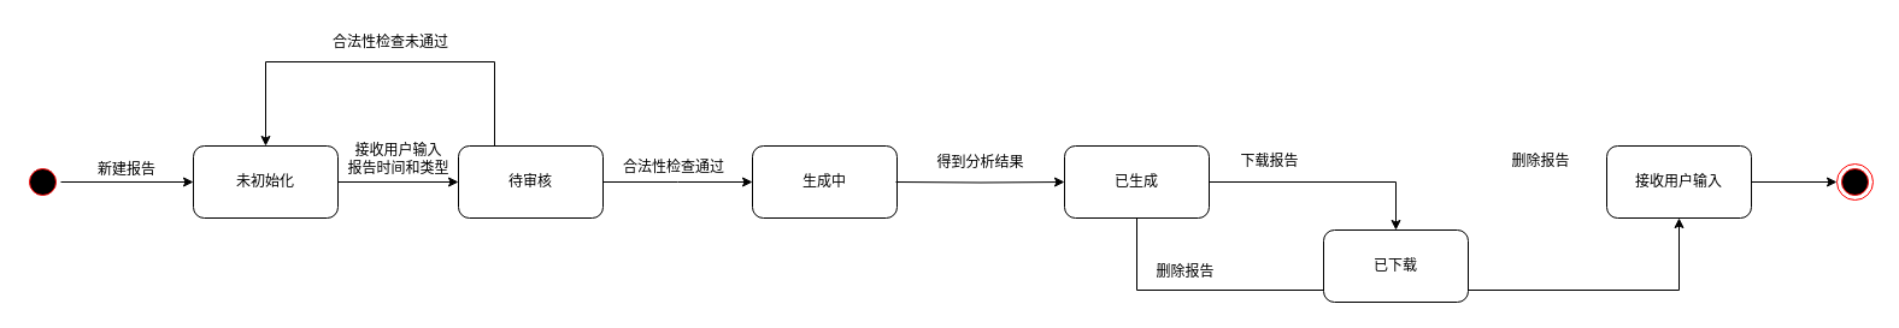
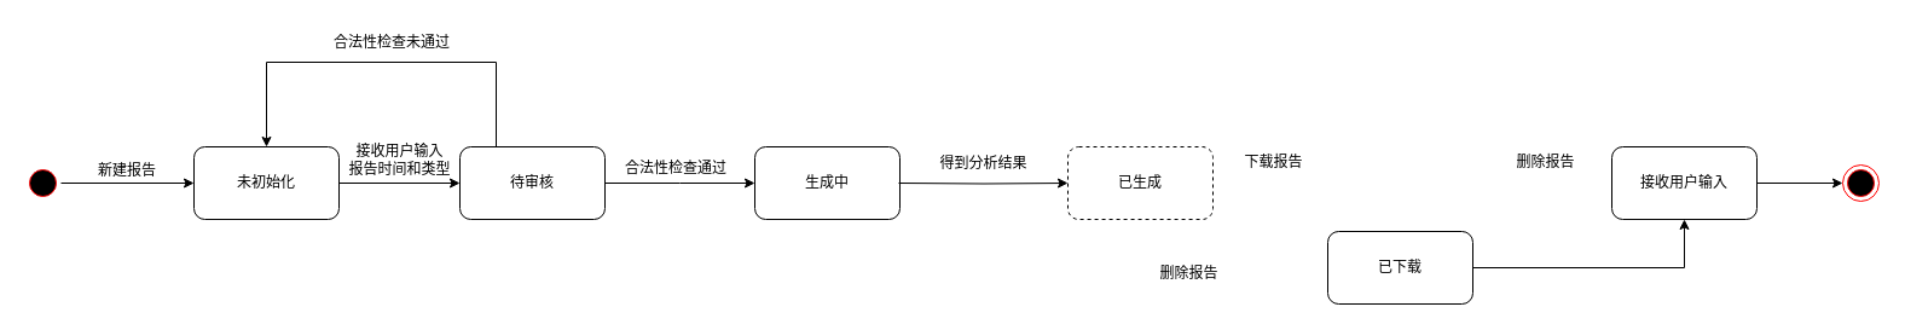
  <mxCell id="0" />
  <mxCell id="1" parent="0" />
  <mxCell id="2" value="生成中" style="rounded=1;whiteSpace=wrap;html=1;" parent="1" vertex="1"><mxGeometry x="624" y="121" width="120" height="60" as="geometry" /></mxCell>
  <mxCell id="3" style="edgeStyle=orthogonalEdgeStyle;rounded=0;orthogonalLoop=1;jettySize=auto;html=1;entryX=0;entryY=0.5;entryDx=0;entryDy=0;" parent="1" target="7" edge="1"><mxGeometry relative="1" as="geometry"><mxPoint x="743" y="151" as="sourcePoint" /></mxGeometry></mxCell>
  <mxCell id="4" value="" style="ellipse;html=1;shape=endState;fillColor=#000000;strokeColor=#ff0000;" parent="1" vertex="1"><mxGeometry x="1524" y="136" width="30" height="30" as="geometry" /></mxCell>
- <mxCell id="5" style="edgeStyle=orthogonalEdgeStyle;rounded=0;orthogonalLoop=1;jettySize=auto;html=1;" parent="1" source="7" target="10" edge="1"><mxGeometry relative="1" as="geometry" /></mxCell>
- <mxCell id="6" style="edgeStyle=orthogonalEdgeStyle;rounded=0;orthogonalLoop=1;jettySize=auto;html=1;entryX=0.5;entryY=1;entryDx=0;entryDy=0;" parent="1" source="7" target="13" edge="1"><mxGeometry relative="1" as="geometry"><Array as="points"><mxPoint x="943" y="241" /><mxPoint x="1393" y="241" /></Array></mxGeometry></mxCell>
- <mxCell id="7" value="已生成" style="rounded=1;whiteSpace=wrap;html=1;" parent="1" vertex="1"><mxGeometry x="883" y="121" width="120" height="60" as="geometry" /></mxCell>
+ <mxCell id="7" value="已生成" style="rounded=1;whiteSpace=wrap;html=1;dashed=1;" parent="1" vertex="1"><mxGeometry x="883" y="121" width="120" height="60" as="geometry" /></mxCell>
  <mxCell id="8" value="得到分析结果" style="text;html=1;align=center;verticalAlign=middle;resizable=0;points=[];autosize=1;strokeColor=none;fillColor=none;" parent="1" vertex="1"><mxGeometry x="763" y="120" width="100" height="30" as="geometry" /></mxCell>
+ <mxCell id="9" style="edgeStyle=orthogonalEdgeStyle;rounded=0;orthogonalLoop=1;jettySize=auto;html=1;" parent="1" source="10" target="13" edge="1"><mxGeometry relative="1" as="geometry" /></mxCell>
  <mxCell id="10" value="已下载" style="rounded=1;whiteSpace=wrap;html=1;" parent="1" vertex="1"><mxGeometry x="1098" y="191" width="120" height="60" as="geometry" /></mxCell>
  <mxCell id="11" value="下载报告" style="text;html=1;align=center;verticalAlign=middle;resizable=0;points=[];autosize=1;strokeColor=none;fillColor=none;" parent="1" vertex="1"><mxGeometry x="1018" y="119" width="70" height="30" as="geometry" /></mxCell>
  <mxCell id="12" style="edgeStyle=orthogonalEdgeStyle;rounded=0;orthogonalLoop=1;jettySize=auto;html=1;" parent="1" source="13" target="4" edge="1"><mxGeometry relative="1" as="geometry" /></mxCell>
  <mxCell id="13" value="接收用户输入" style="rounded=1;whiteSpace=wrap;html=1;" parent="1" vertex="1"><mxGeometry x="1333" y="121" width="120" height="60" as="geometry" /></mxCell>
  <mxCell id="14" value="删除报告" style="text;html=1;align=center;verticalAlign=middle;resizable=0;points=[];autosize=1;strokeColor=none;fillColor=none;" parent="1" vertex="1"><mxGeometry x="1243" y="119" width="70" height="30" as="geometry" /></mxCell>
  <mxCell id="15" value="删除报告" style="text;html=1;align=center;verticalAlign=middle;resizable=0;points=[];autosize=1;strokeColor=none;fillColor=none;" parent="1" vertex="1"><mxGeometry x="948" y="211" width="70" height="30" as="geometry" /></mxCell>
  <mxCell id="16" style="edgeStyle=orthogonalEdgeStyle;rounded=0;orthogonalLoop=1;jettySize=auto;html=1;entryX=0;entryY=0.5;entryDx=0;entryDy=0;" edge="1" parent="1" source="17" target="23"><mxGeometry relative="1" as="geometry" /></mxCell>
  <mxCell id="17" value="未初始化" style="rounded=1;whiteSpace=wrap;html=1;" vertex="1" parent="1"><mxGeometry x="160" y="121" width="120" height="60" as="geometry" /></mxCell>
  <mxCell id="18" style="edgeStyle=orthogonalEdgeStyle;rounded=0;orthogonalLoop=1;jettySize=auto;html=1;" edge="1" parent="1" source="19" target="17"><mxGeometry relative="1" as="geometry" /></mxCell>
  <mxCell id="19" value="" style="ellipse;html=1;shape=startState;fillColor=#000000;strokeColor=#ff0000;" vertex="1" parent="1"><mxGeometry x="20" y="136" width="30" height="30" as="geometry" /></mxCell>
  <mxCell id="20" value="新建报告" style="text;html=1;strokeColor=none;fillColor=none;align=center;verticalAlign=middle;whiteSpace=wrap;rounded=0;" vertex="1" parent="1"><mxGeometry x="40" y="126" width="130" height="30" as="geometry" /></mxCell>
  <mxCell id="21" style="edgeStyle=orthogonalEdgeStyle;rounded=0;orthogonalLoop=1;jettySize=auto;html=1;exitX=0.5;exitY=0;exitDx=0;exitDy=0;entryX=0.5;entryY=0;entryDx=0;entryDy=0;" edge="1" parent="1" source="23" target="17"><mxGeometry relative="1" as="geometry"><Array as="points"><mxPoint x="410" y="121" /><mxPoint x="410" y="51" /><mxPoint x="220" y="51" /></Array></mxGeometry></mxCell>
  <mxCell id="22" style="edgeStyle=orthogonalEdgeStyle;rounded=0;orthogonalLoop=1;jettySize=auto;html=1;" edge="1" parent="1" source="23"><mxGeometry relative="1" as="geometry"><mxPoint x="624" y="151" as="targetPoint" /></mxGeometry></mxCell>
  <mxCell id="23" value="待审核" style="rounded=1;whiteSpace=wrap;html=1;" vertex="1" parent="1"><mxGeometry x="380" y="121" width="120" height="60" as="geometry" /></mxCell>
  <mxCell id="24" value="接收用户输入&lt;br&gt;报告时间和类型" style="text;html=1;align=center;verticalAlign=middle;resizable=0;points=[];autosize=1;strokeColor=none;fillColor=none;" vertex="1" parent="1"><mxGeometry x="275" y="112" width="110" height="40" as="geometry" /></mxCell>
  <mxCell id="25" value="合法性检查通过" style="text;html=1;strokeColor=none;fillColor=none;align=center;verticalAlign=middle;whiteSpace=wrap;rounded=0;" vertex="1" parent="1"><mxGeometry x="494" y="124" width="130" height="30" as="geometry" /></mxCell>
  <mxCell id="26" value="合法性检查未通过" style="text;html=1;strokeColor=none;fillColor=none;align=center;verticalAlign=middle;whiteSpace=wrap;rounded=0;" vertex="1" parent="1"><mxGeometry x="249" y="20" width="150" height="30" as="geometry" /></mxCell>
